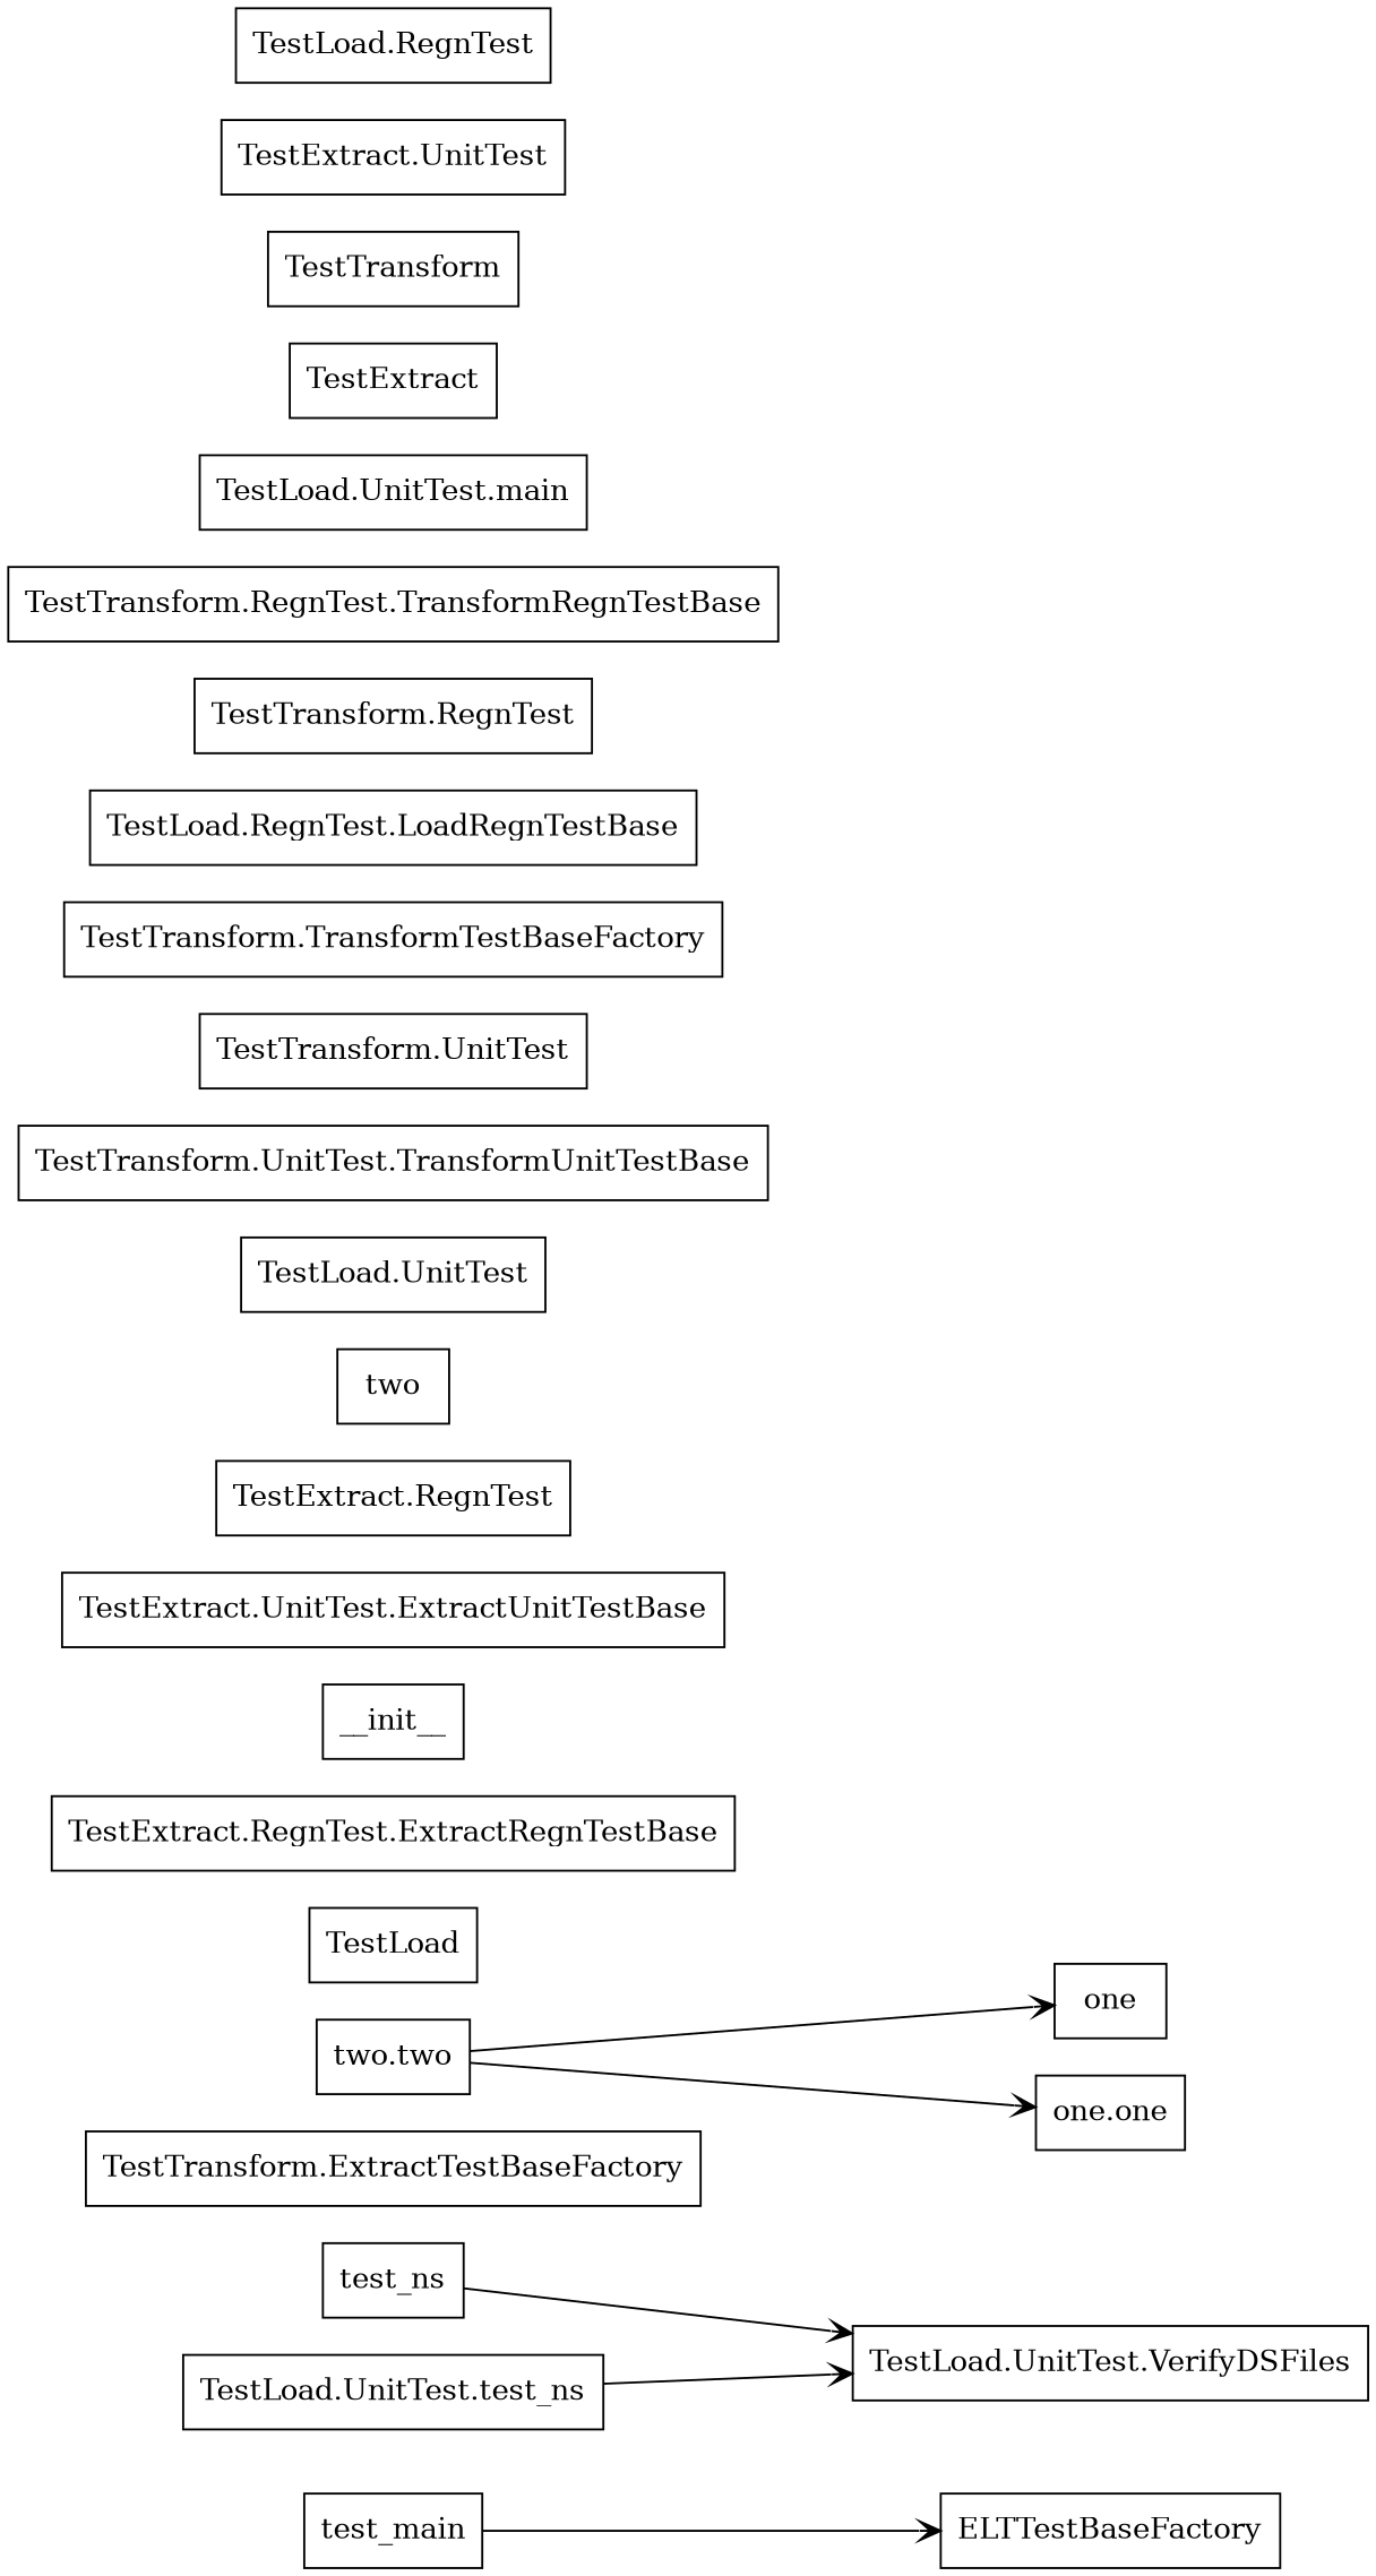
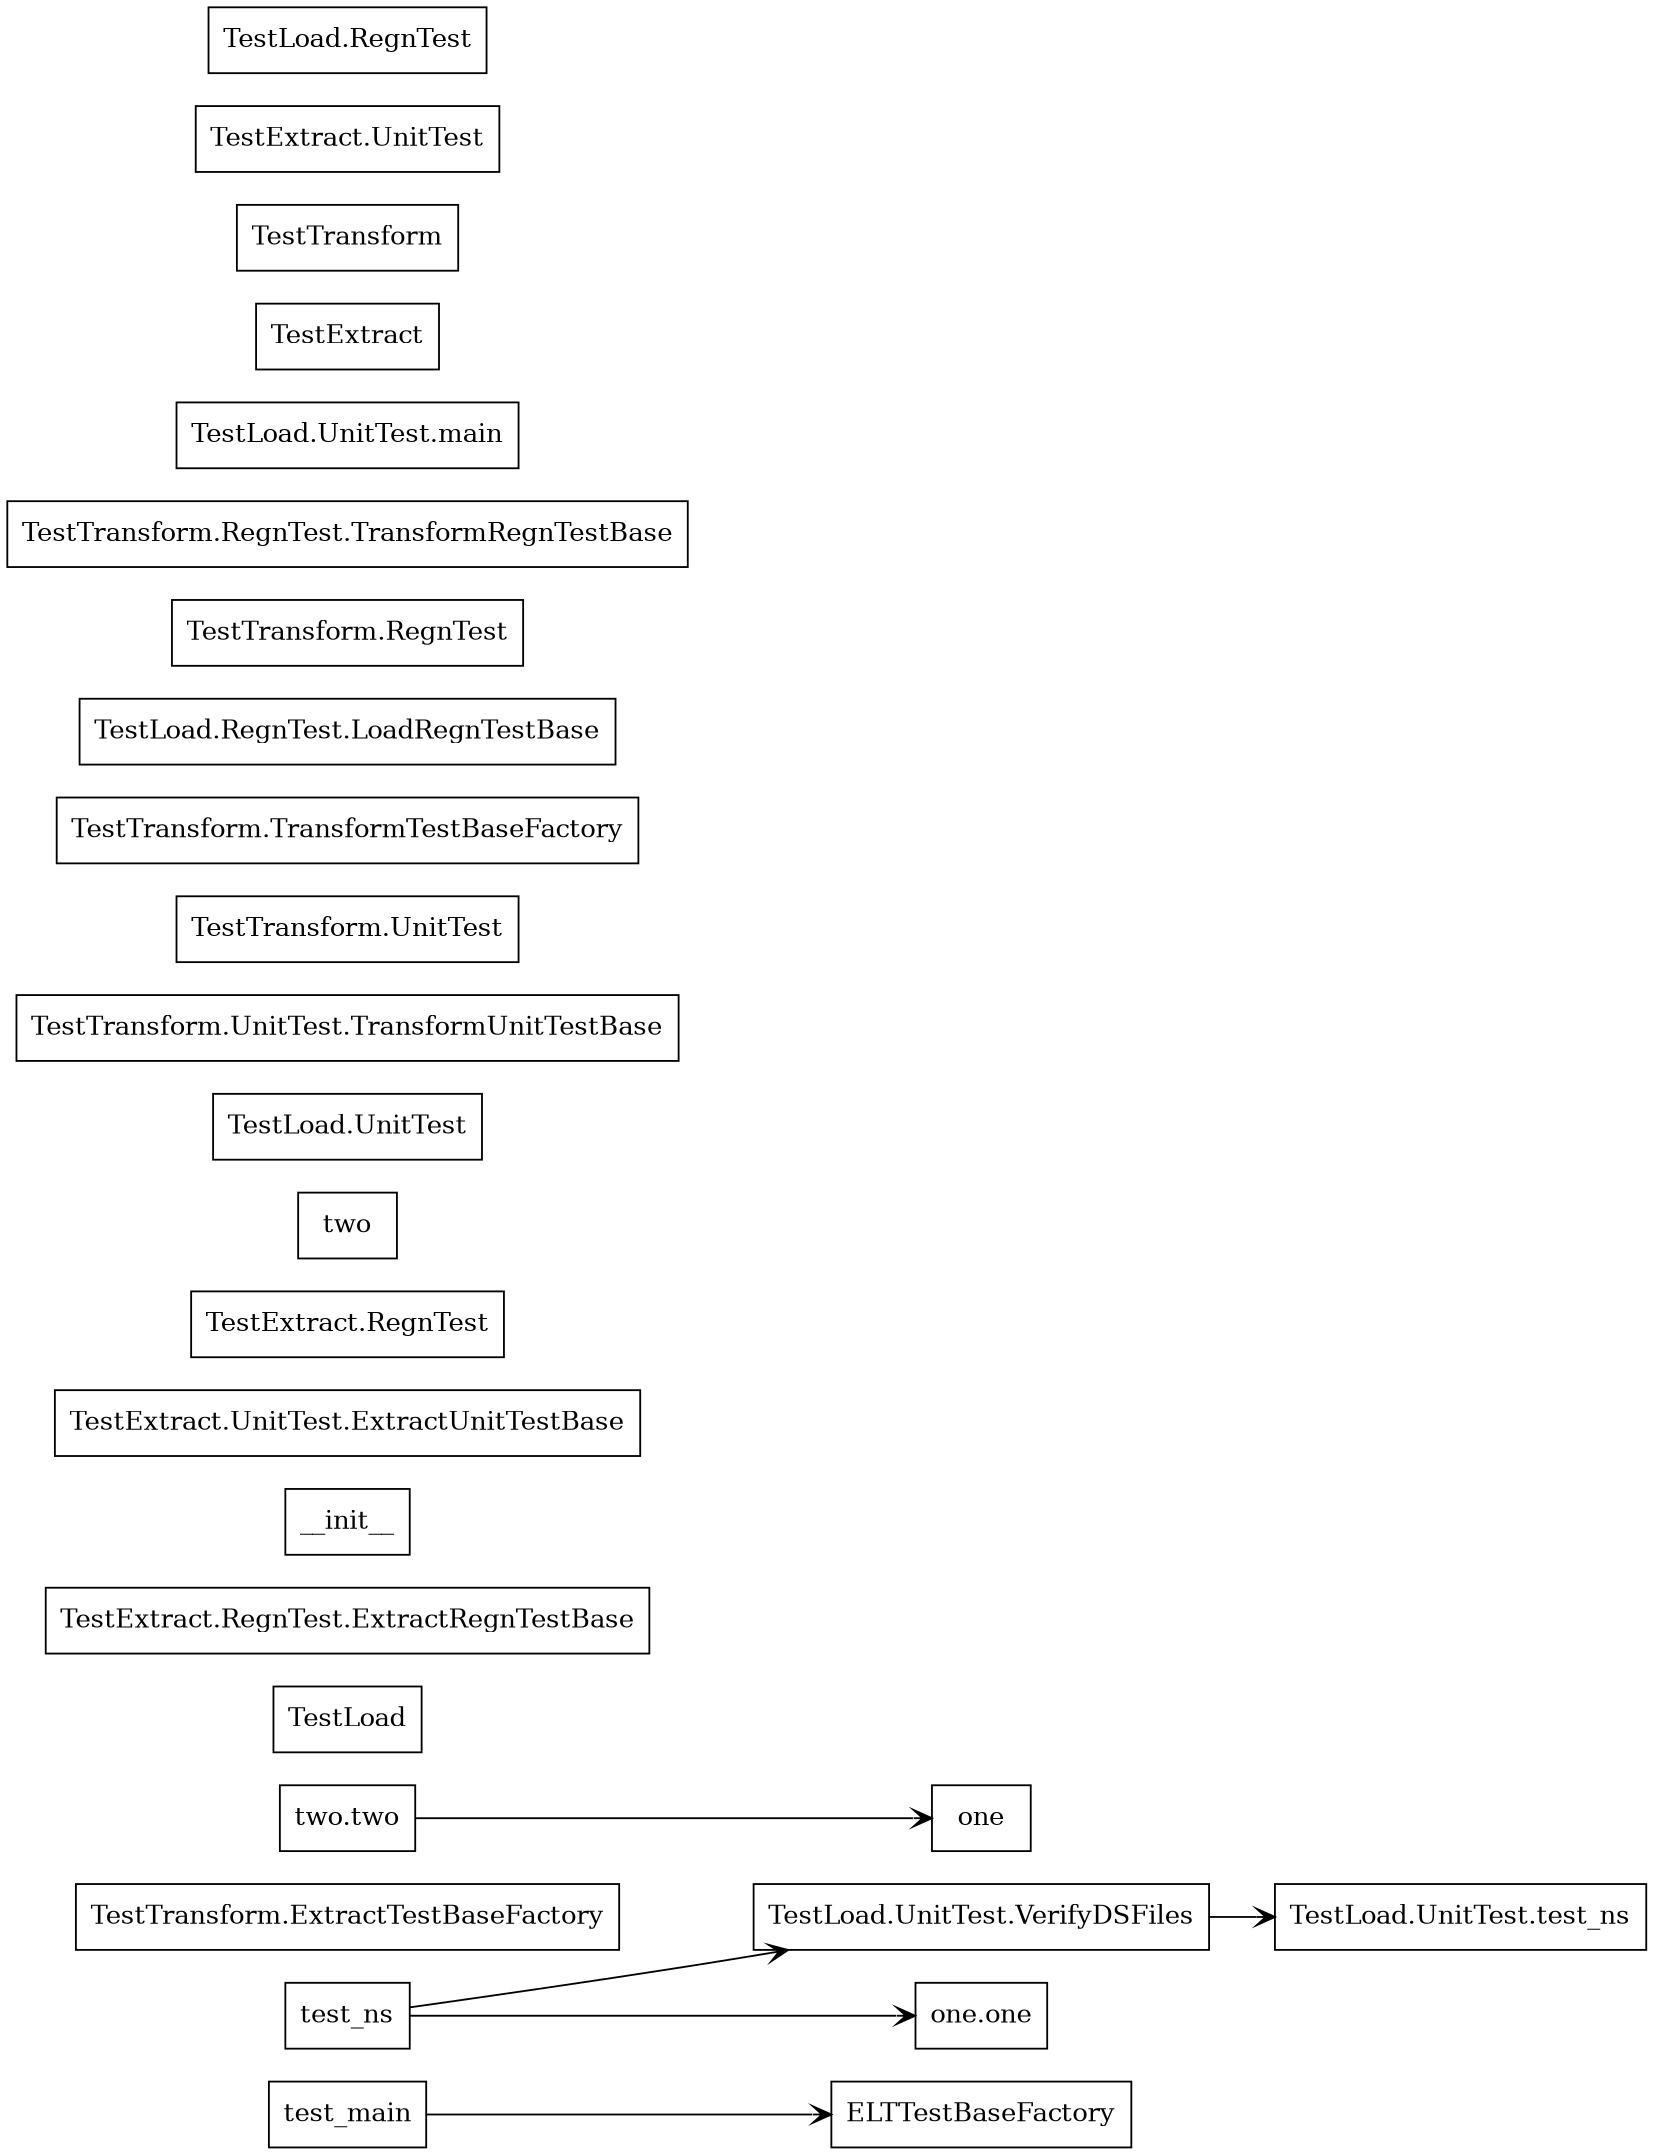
  digraph {
    rankdir=LR
    node [shape=box]
    edge [arrowhead=open arrowtail=none]
    n1 [label=ELTTestBaseFactory]
    n2 [label=test_ns]
    n3 [label="TestLoad.UnitTest.VerifyDSFiles"]
    n4 [label="TestTransform.ExtractTestBaseFactory"]
    n5 [label="TestLoad.UnitTest.test_ns"]
    n6 [label=one]
    n7 [label=TestLoad]
    n8 [label="TestExtract.RegnTest.ExtractRegnTestBase"]
    n9 [label=__init__]
    n10 [label="TestExtract.UnitTest.ExtractUnitTestBase"]
    n11 [label="TestExtract.RegnTest"]
    n12 [label=two]
    n13 [label="TestLoad.UnitTest"]
    n14 [label="TestTransform.UnitTest.TransformUnitTestBase"]
    n15 [label=test_main]
    n16 [label="TestTransform.UnitTest"]
    n17 [label="TestTransform.TransformTestBaseFactory"]
    n18 [label="TestLoad.RegnTest.LoadRegnTestBase"]
    n19 [label="TestTransform.RegnTest"]
    n20 [label="one.one"]
    n21 [label="TestTransform.RegnTest.TransformRegnTestBase"]
    n22 [label="TestLoad.UnitTest.main"]
    n23 [label=TestExtract]
    n24 [label=TestTransform]
    n25 [label="TestExtract.UnitTest"]
    n26 [label="TestLoad.RegnTest"]
    n27 [label="two.two"]
    n2 -> n3
-   n5 -> n3
+   n3 -> n5
    n15 -> n1
    n27 -> n6
-   n27 -> n20
+   n2 -> n20
  }
